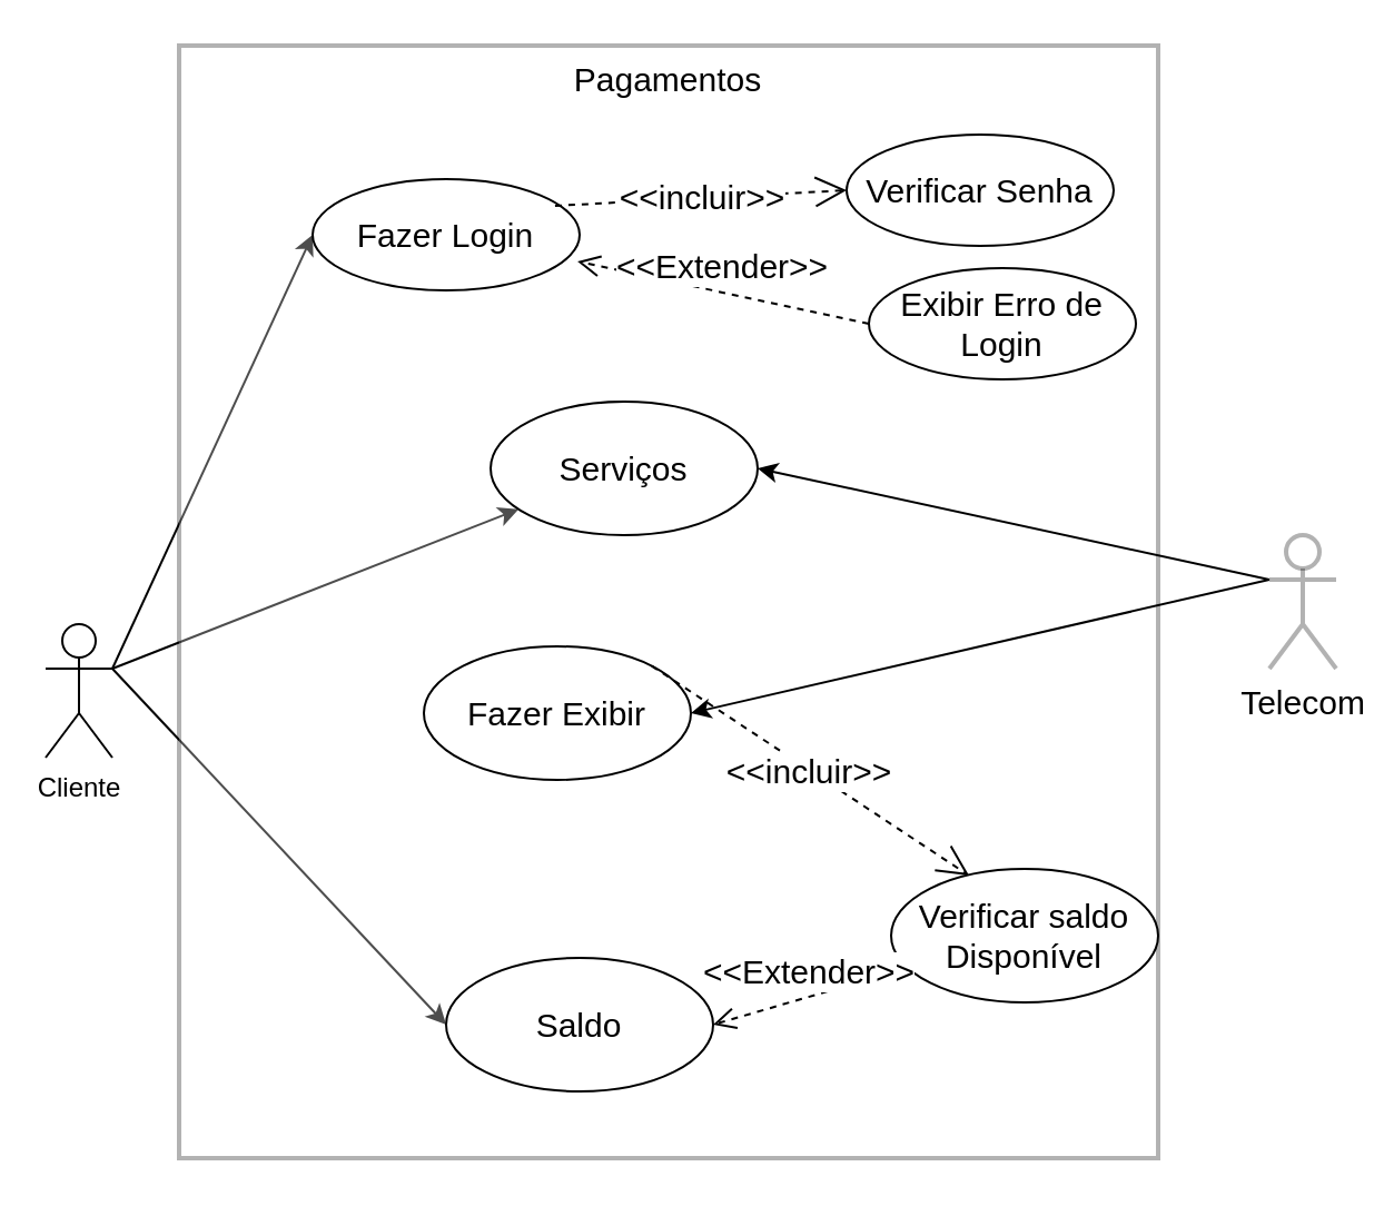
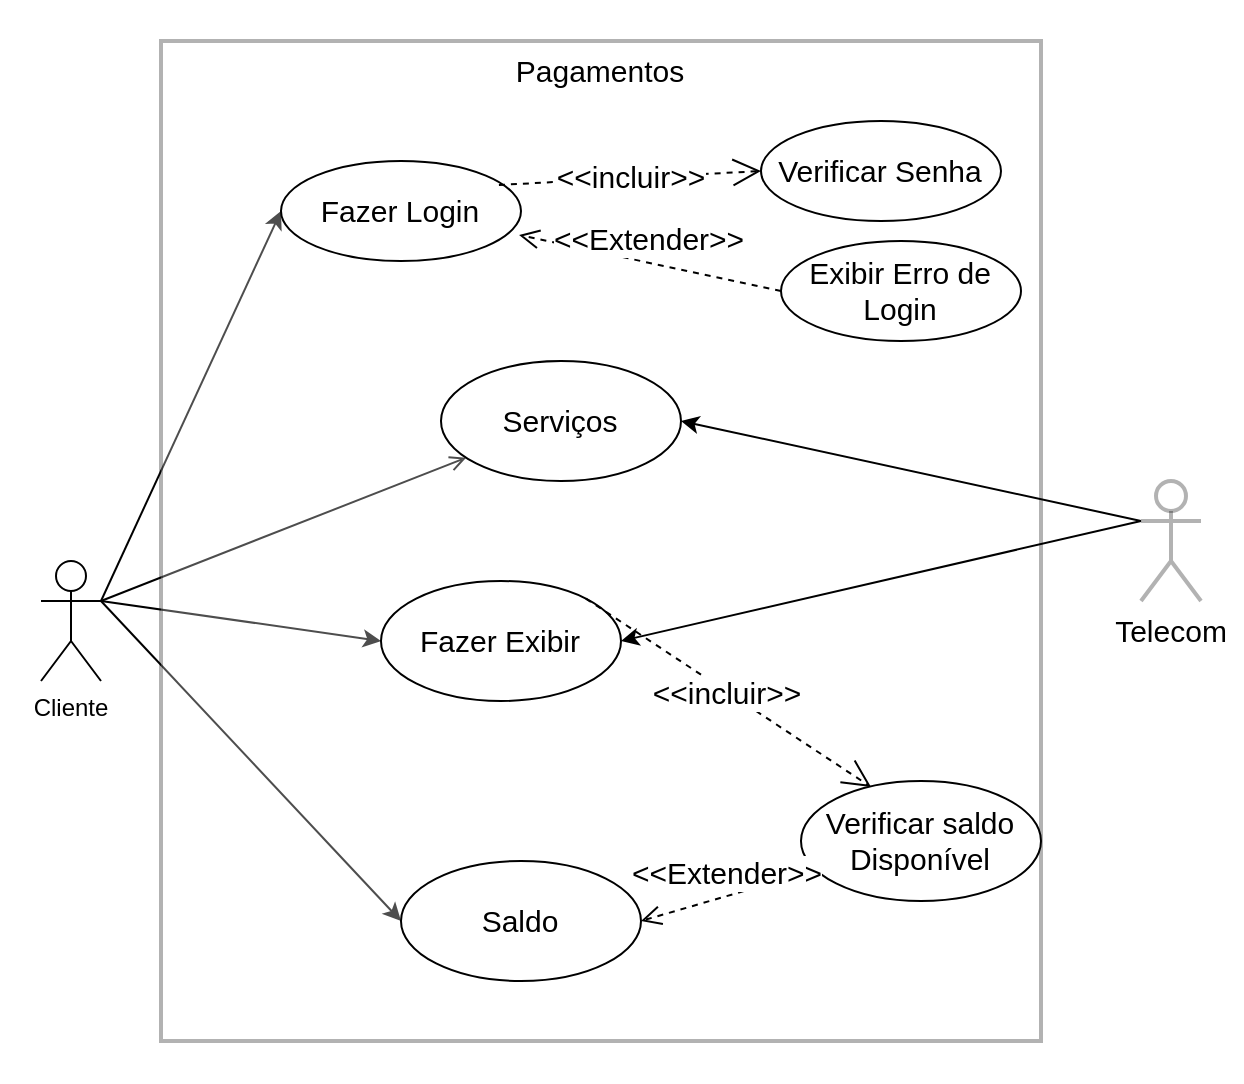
  <mxCell id="0" />
  <mxCell id="1" parent="0" />
- <mxCell id="2" value="" style="rounded=0;orthogonalLoop=1;jettySize=auto;html=1;fontSize=15;exitX=1;exitY=0.333;exitDx=0;exitDy=0;exitPerimeter=0;" edge="1" parent="1" source="6" target="9"><mxGeometry relative="1" as="geometry" /></mxCell>
+ <mxCell id="2" value="" style="rounded=0;orthogonalLoop=1;jettySize=auto;html=1;fontSize=15;exitX=1;exitY=0.333;exitDx=0;exitDy=0;exitPerimeter=0;endArrow=open;" edge="1" parent="1" source="6" target="9"><mxGeometry relative="1" as="geometry" /></mxCell>
+ <mxCell id="3" style="rounded=0;orthogonalLoop=1;jettySize=auto;html=1;exitX=1;exitY=0.333;exitDx=0;exitDy=0;exitPerimeter=0;entryX=0;entryY=0.5;entryDx=0;entryDy=0;fontSize=15;" edge="1" parent="1" source="6" target="10"><mxGeometry relative="1" as="geometry" /></mxCell>
  <mxCell id="4" style="edgeStyle=none;rounded=0;orthogonalLoop=1;jettySize=auto;html=1;exitX=1;exitY=0.333;exitDx=0;exitDy=0;exitPerimeter=0;entryX=0;entryY=0.5;entryDx=0;entryDy=0;labelBorderColor=none;fontSize=15;elbow=vertical;" edge="1" parent="1" source="6" target="8"><mxGeometry relative="1" as="geometry" /></mxCell>
  <mxCell id="5" style="edgeStyle=none;rounded=0;orthogonalLoop=1;jettySize=auto;html=1;exitX=1;exitY=0.333;exitDx=0;exitDy=0;exitPerimeter=0;entryX=0;entryY=0.5;entryDx=0;entryDy=0;labelBorderColor=none;fontSize=15;elbow=vertical;" edge="1" parent="1" source="6" target="21"><mxGeometry relative="1" as="geometry" /></mxCell>
  <mxCell id="6" value="Cliente" style="shape=umlActor;verticalLabelPosition=bottom;verticalAlign=top;html=1;" vertex="1" parent="1"><mxGeometry x="20" y="280" width="30" height="60" as="geometry" /></mxCell>
  <mxCell id="7" value="Pagamentos" style="rounded=0;whiteSpace=wrap;html=1;gradientColor=none;fillColor=default;labelBackgroundColor=default;strokeWidth=2;perimeterSpacing=1;opacity=30;verticalAlign=top;fontSize=15;" vertex="1" parent="1"><mxGeometry x="80" y="20" width="440" height="500" as="geometry" /></mxCell>
  <mxCell id="8" value="Fazer Login" style="ellipse;whiteSpace=wrap;html=1;verticalAlign=middle;fillColor=rgb(255, 255, 255);strokeColor=rgb(0, 0, 0);fontColor=rgb(0, 0, 0);fontSize=15;" vertex="1" parent="1"><mxGeometry x="140" y="80" width="120" height="50" as="geometry" /></mxCell>
  <mxCell id="9" value="Serviços" style="ellipse;whiteSpace=wrap;html=1;verticalAlign=middle;fillColor=rgb(255, 255, 255);strokeColor=rgb(0, 0, 0);fontColor=rgb(0, 0, 0);fontSize=15;" vertex="1" parent="1"><mxGeometry x="220" y="180" width="120" height="60" as="geometry" /></mxCell>
  <mxCell id="10" value="Fazer Exibir" style="ellipse;whiteSpace=wrap;html=1;verticalAlign=middle;fillColor=rgb(255, 255, 255);strokeColor=rgb(0, 0, 0);fontColor=rgb(0, 0, 0);fontSize=15;" vertex="1" parent="1"><mxGeometry x="190" y="290" width="120" height="60" as="geometry" /></mxCell>
  <mxCell id="11" style="edgeStyle=none;rounded=0;orthogonalLoop=1;jettySize=auto;html=1;exitX=0;exitY=0.333;exitDx=0;exitDy=0;exitPerimeter=0;labelBorderColor=none;fontSize=15;elbow=vertical;entryX=1;entryY=0.5;entryDx=0;entryDy=0;" edge="1" parent="1" source="13" target="10"><mxGeometry relative="1" as="geometry" /></mxCell>
  <mxCell id="12" style="edgeStyle=none;rounded=0;orthogonalLoop=1;jettySize=auto;html=1;exitX=0;exitY=0.333;exitDx=0;exitDy=0;exitPerimeter=0;entryX=1;entryY=0.5;entryDx=0;entryDy=0;labelBorderColor=none;fontSize=15;elbow=vertical;" edge="1" parent="1" source="13" target="9"><mxGeometry relative="1" as="geometry" /></mxCell>
  <mxCell id="13" value="Telecom" style="shape=umlActor;verticalLabelPosition=bottom;verticalAlign=top;html=1;labelBackgroundColor=default;fontSize=15;strokeWidth=2;fillColor=default;gradientColor=none;opacity=30;" vertex="1" parent="1"><mxGeometry x="570" y="240" width="30" height="60" as="geometry" /></mxCell>
  <mxCell id="14" value="Verificar Senha" style="ellipse;whiteSpace=wrap;html=1;verticalAlign=middle;fillColor=rgb(255, 255, 255);strokeColor=rgb(0, 0, 0);fontColor=rgb(0, 0, 0);fontSize=15;" vertex="1" parent="1"><mxGeometry x="380" y="60" width="120" height="50" as="geometry" /></mxCell>
  <mxCell id="15" value="&amp;lt;&amp;lt;incluir&amp;gt;&amp;gt;" style="endArrow=open;endSize=12;dashed=1;html=1;rounded=0;labelBorderColor=none;fontSize=15;elbow=vertical;exitX=0.908;exitY=0.24;exitDx=0;exitDy=0;entryX=0;entryY=0.5;entryDx=0;entryDy=0;exitPerimeter=0;" edge="1" parent="1" source="8" target="14"><mxGeometry width="160" relative="1" as="geometry"><mxPoint x="350" y="240" as="sourcePoint" /><mxPoint x="510" y="240" as="targetPoint" /></mxGeometry></mxCell>
  <mxCell id="16" value="Exibir Erro de Login" style="ellipse;whiteSpace=wrap;html=1;verticalAlign=middle;fillColor=rgb(255, 255, 255);strokeColor=rgb(0, 0, 0);fontColor=rgb(0, 0, 0);fontSize=15;" vertex="1" parent="1"><mxGeometry x="390" y="120" width="120" height="50" as="geometry" /></mxCell>
  <mxCell id="17" value="&amp;lt;&amp;lt;Extender&amp;gt;&amp;gt;" style="html=1;verticalAlign=bottom;endArrow=open;dashed=1;endSize=8;rounded=0;labelBorderColor=none;fontSize=15;elbow=vertical;exitX=0;exitY=0.5;exitDx=0;exitDy=0;entryX=0.992;entryY=0.74;entryDx=0;entryDy=0;entryPerimeter=0;" edge="1" parent="1" source="16" target="8"><mxGeometry relative="1" as="geometry"><mxPoint x="370" y="240" as="sourcePoint" /><mxPoint x="290" y="240" as="targetPoint" /></mxGeometry></mxCell>
  <mxCell id="18" value="Verificar saldo Disponível" style="ellipse;whiteSpace=wrap;html=1;verticalAlign=middle;fillColor=rgb(255, 255, 255);strokeColor=rgb(0, 0, 0);fontColor=rgb(0, 0, 0);fontSize=15;" vertex="1" parent="1"><mxGeometry x="400" y="390" width="120" height="60" as="geometry" /></mxCell>
  <mxCell id="19" value="&amp;lt;&amp;lt;incluir&amp;gt;&amp;gt;" style="endArrow=open;endSize=12;dashed=1;html=1;rounded=0;labelBorderColor=none;fontSize=15;elbow=vertical;exitX=1;exitY=0;exitDx=0;exitDy=0;entryX=0.292;entryY=0.05;entryDx=0;entryDy=0;entryPerimeter=0;" edge="1" parent="1" source="10" target="18"><mxGeometry width="160" relative="1" as="geometry"><mxPoint x="310" y="350" as="sourcePoint" /><mxPoint x="401.04" y="313" as="targetPoint" /></mxGeometry></mxCell>
  <mxCell id="20" value="&amp;lt;&amp;lt;Extender&amp;gt;&amp;gt;" style="html=1;verticalAlign=bottom;endArrow=open;dashed=1;endSize=8;rounded=0;labelBorderColor=none;fontSize=15;elbow=vertical;exitX=0.05;exitY=0.75;exitDx=0;exitDy=0;entryX=1;entryY=0.5;entryDx=0;entryDy=0;exitPerimeter=0;" edge="1" parent="1" source="18" target="21"><mxGeometry relative="1" as="geometry"><mxPoint x="370" y="428" as="sourcePoint" /><mxPoint x="279.04" y="400" as="targetPoint" /></mxGeometry></mxCell>
  <mxCell id="21" value="Saldo" style="ellipse;whiteSpace=wrap;html=1;verticalAlign=middle;fillColor=rgb(255, 255, 255);strokeColor=rgb(0, 0, 0);fontColor=rgb(0, 0, 0);fontSize=15;" vertex="1" parent="1"><mxGeometry x="200" y="430" width="120" height="60" as="geometry" /></mxCell>
